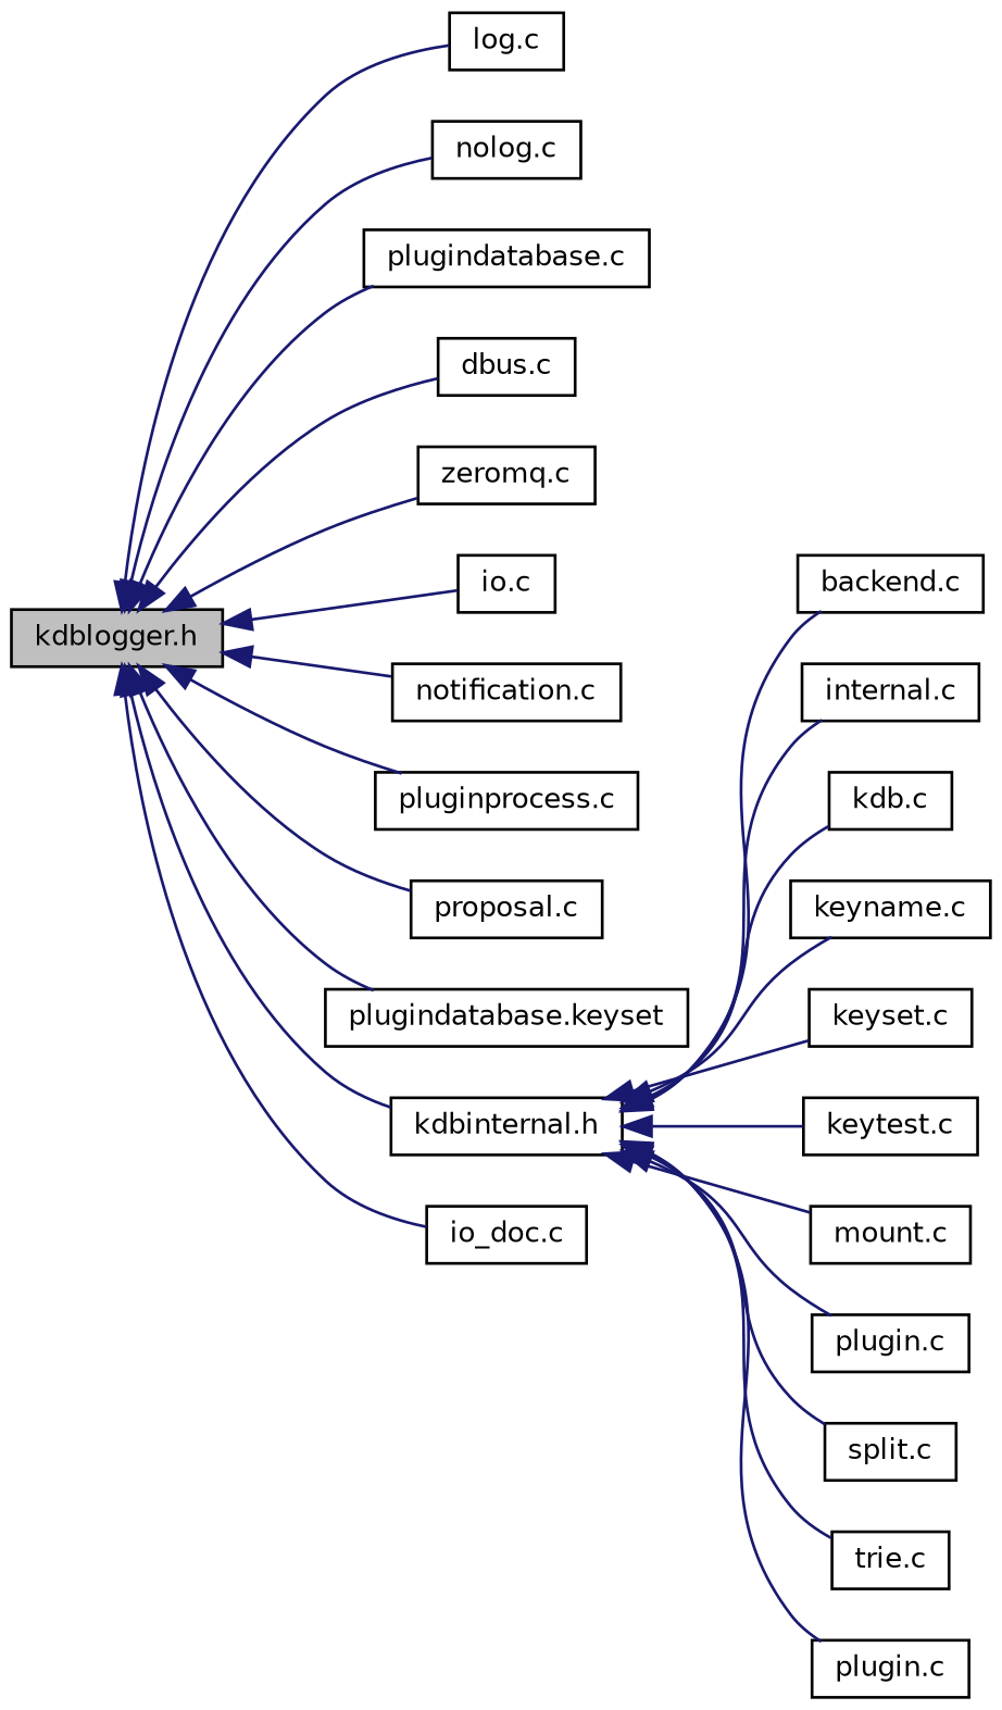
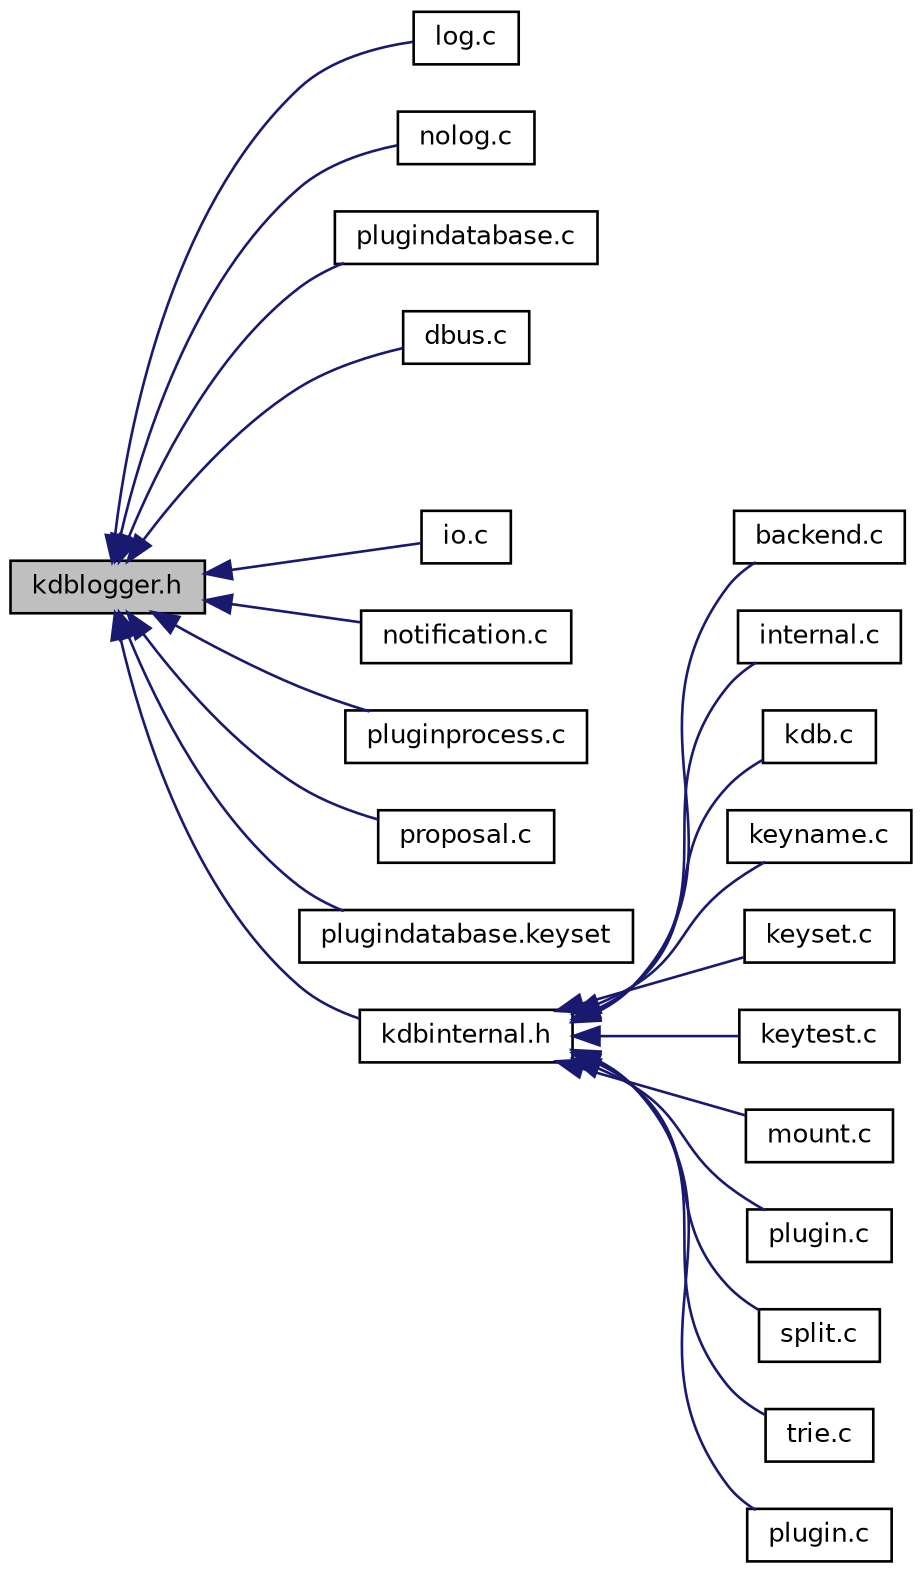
  digraph {
    rankdir=LR
    node [color=black fillcolor=white fontname=Helvetica fontsize=10 shape=record style=filled]
    edge [color=midnightblue dir=back fontname=Helvetica fontsize=10 labelfontname=Helvetica labelfontsize=10 style=solid]
    n1 [fillcolor=grey75 fontcolor=black height=0.2 label="kdblogger.h" width=0.4]
    n2 [height=0.2 label="log.c" width=0.4]
    n3 [height=0.2 label="nolog.c" width=0.4]
    n4 [height=0.2 label="plugindatabase.c" width=0.4]
    n5 [height=0.2 label="dbus.c" width=0.4]
-   n6 [height=0.2 label="zeromq.c" width=0.4]
    n7 [height=0.2 label="io.c" width=0.4]
    n8 [height=0.2 label="notification.c" width=0.4]
    n9 [height=0.2 label="pluginprocess.c" width=0.4]
    n10 [height=0.2 label="proposal.c" width=0.4]
    n11 [height=0.2 label="plugindatabase.keyset" width=0.4]
    n12 [height=0.2 label="kdbinternal.h" width=0.4]
-   n13 [height=0.2 label="io_doc.c" width=0.4]
    n14 [height=0.2 label="backend.c" width=0.4]
    n15 [height=0.2 label="internal.c" width=0.4]
    n16 [height=0.2 label="kdb.c" width=0.4]
    n17 [height=0.2 label="keyname.c" width=0.4]
    n18 [height=0.2 label="keyset.c" width=0.4]
    n19 [height=0.2 label="keytest.c" width=0.4]
    n20 [height=0.2 label="mount.c" width=0.4]
    n21 [height=0.2 label="plugin.c" width=0.4]
    n22 [height=0.2 label="split.c" width=0.4]
    n23 [height=0.2 label="trie.c" width=0.4]
    n24 [height=0.2 label="plugin.c" width=0.4]
    n1 -> n2
    n1 -> n3
    n1 -> n4
    n1 -> n5
-   n1 -> n6
    n1 -> n7
    n1 -> n8
    n1 -> n9
    n1 -> n10
    n1 -> n11
    n1 -> n12
-   n1 -> n13
    n12 -> n14
    n12 -> n15
    n12 -> n16
    n12 -> n17
    n12 -> n18
    n12 -> n19
    n12 -> n20
    n12 -> n21
    n12 -> n22
    n12 -> n23
    n12 -> n24
  }
